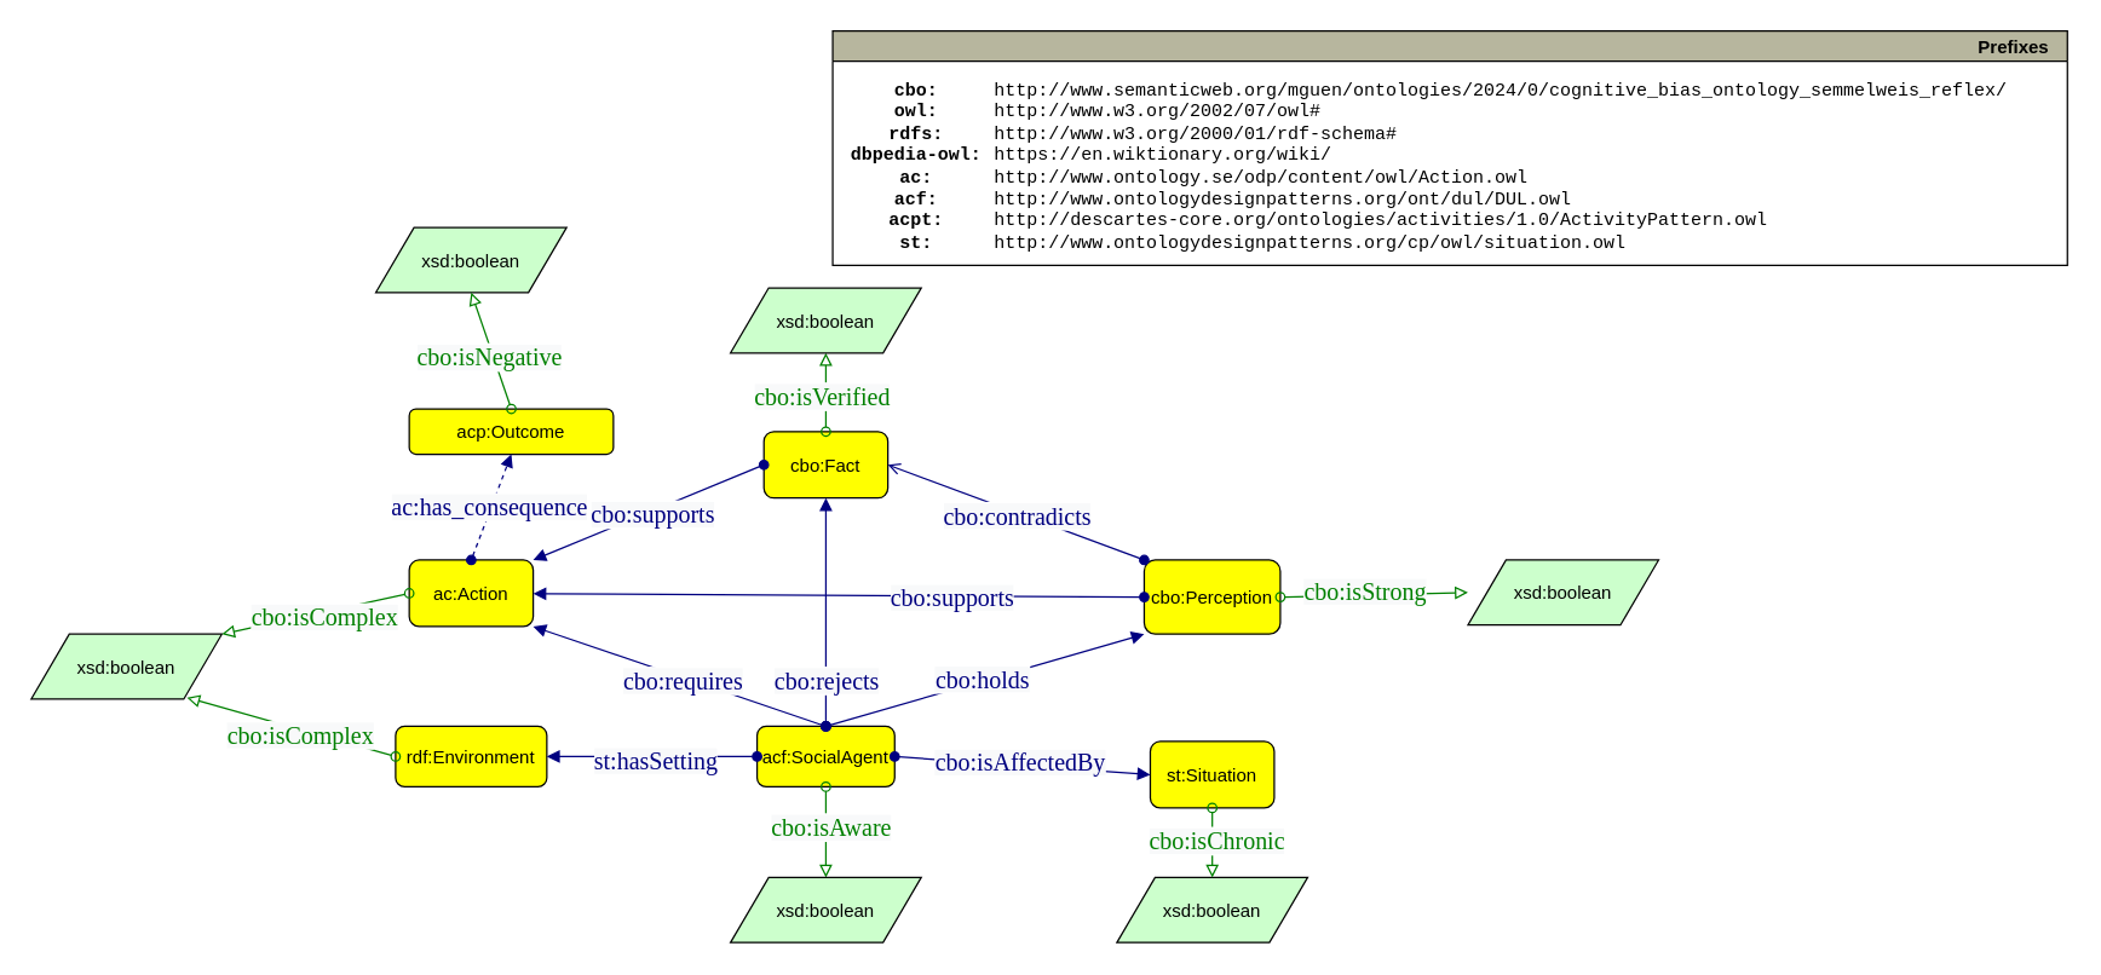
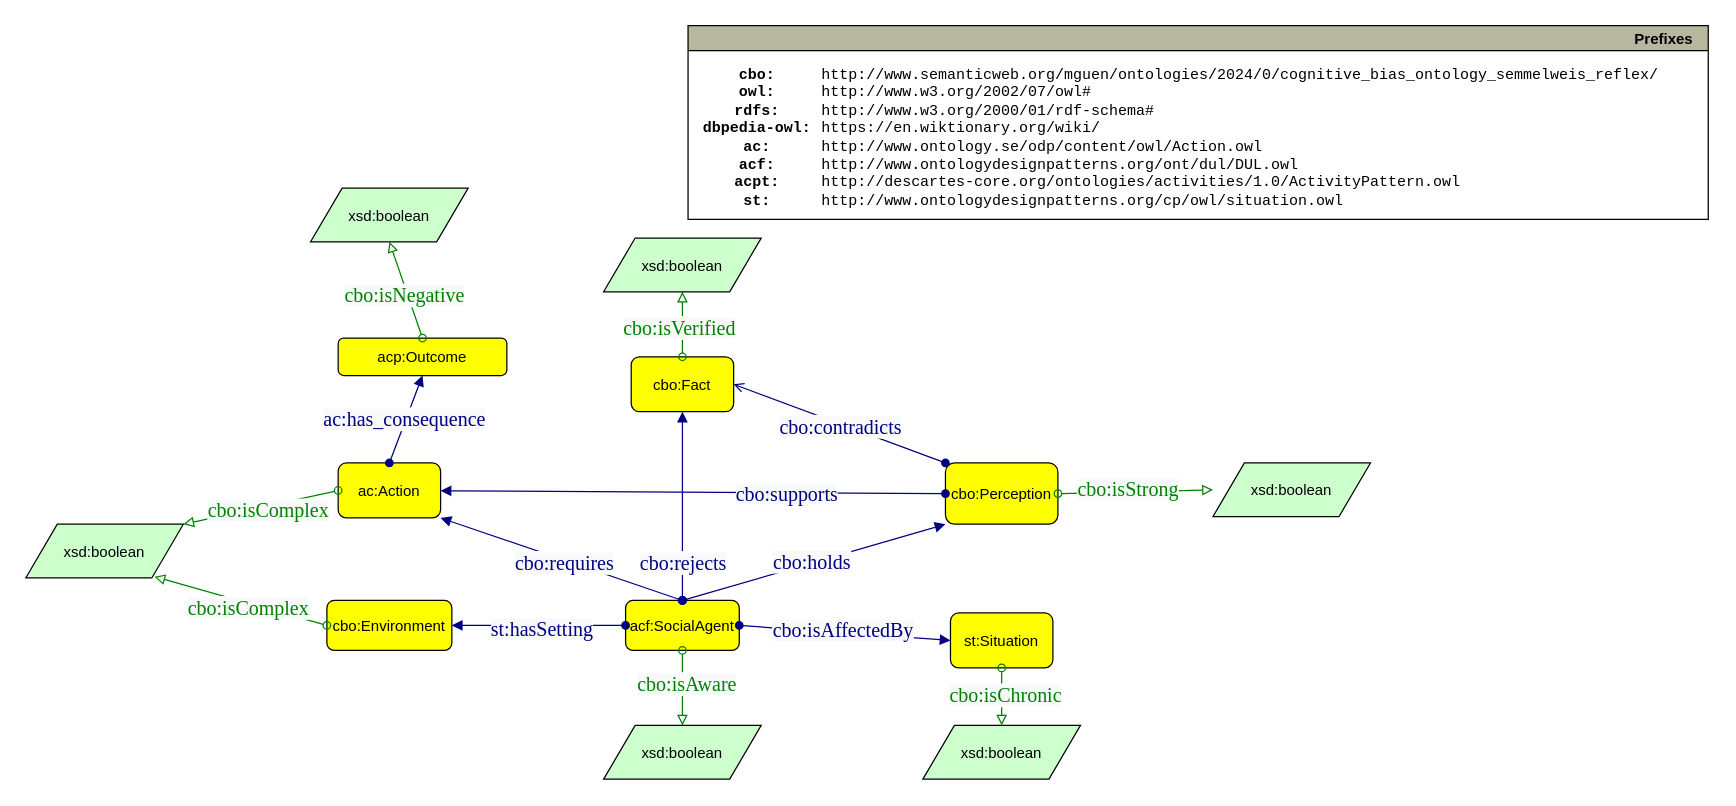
  <mxCell id="0" />
  <mxCell id="1" parent="0" />
  <mxCell id="2" value="ac:Action" style="graphMlID=n4;shape=rect;rounded=1;arcsize=30;fillColor=#ffff00;strokeColor=#000000;strokeWidth=1.0" parent="1" vertex="1"><mxGeometry x="270" y="370" width="81.968" height="44" as="geometry" /></mxCell>
- <mxCell id="3" value="rdf:Environment" style="graphMlID=n4;shape=rect;rounded=1;arcsize=30;fillColor=#ffff00;strokeColor=#000000;strokeWidth=1.0" parent="1" vertex="1"><mxGeometry x="260.98" y="480" width="100" height="40" as="geometry" /></mxCell>
+ <mxCell id="3" value="cbo:Environment" style="graphMlID=n4;shape=rect;rounded=1;arcsize=30;fillColor=#ffff00;strokeColor=#000000;strokeWidth=1.0" parent="1" vertex="1"><mxGeometry x="260.98" y="480" width="100" height="40" as="geometry" /></mxCell>
  <mxCell id="4" value="cbo:Fact" style="graphMlID=n4;shape=rect;rounded=1;arcsize=30;fillColor=#ffff00;strokeColor=#000000;strokeWidth=1.0" parent="1" vertex="1"><mxGeometry x="504.51" y="285" width="81.968" height="44" as="geometry" /></mxCell>
  <mxCell id="5" value="acp:Outcome" style="graphMlID=n4;shape=rect;rounded=1;arcsize=30;fillColor=#ffff00;strokeColor=#000000;strokeWidth=1.0" parent="1" vertex="1"><mxGeometry x="270" y="270" width="135" height="30" as="geometry" /></mxCell>
  <mxCell id="6" value="cbo:Perception" style="graphMlID=n4;shape=rect;rounded=1;arcsize=30;fillColor=#ffff00;strokeColor=#000000;strokeWidth=1.0" parent="1" vertex="1"><mxGeometry x="755.98" y="370" width="90" height="49" as="geometry" /></mxCell>
  <mxCell id="7" value="st:Situation" style="graphMlID=n4;shape=rect;rounded=1;arcsize=30;fillColor=#ffff00;strokeColor=#000000;strokeWidth=1.0" parent="1" vertex="1"><mxGeometry x="760" y="490" width="81.968" height="44" as="geometry" /></mxCell>
  <mxCell id="8" value="acf:SocialAgent" style="graphMlID=n4;shape=rect;rounded=1;arcsize=30;fillColor=#ffff00;strokeColor=#000000;strokeWidth=1.0" parent="1" vertex="1"><mxGeometry x="500" y="480" width="90.98" height="40" as="geometry" /></mxCell>
  <mxCell id="9" value="" style="graphMlID=e0;rounded=0;endArrow=open;strokeColor=#000080;strokeWidth=1.0;startArrow=oval;startFill=1;endFill=1;exitX=0;exitY=0;exitDx=0;exitDy=0;entryX=1;entryY=0.5;entryDx=0;entryDy=0;" parent="1" source="6" target="4" edge="1"><mxGeometry relative="1" as="geometry"><mxPoint x="430" y="430.082" as="sourcePoint" /><mxPoint x="581" y="430" as="targetPoint" /></mxGeometry></mxCell>
  <mxCell id="10" value="&lt;span style=&quot;color: rgb(0 , 0 , 128) ; font-family: &amp;quot;dialog&amp;quot; ; font-size: 16px ; background-color: rgb(248 , 249 , 250)&quot;&gt;cbo:contradicts&lt;/span&gt;" style="text;html=1;align=center;verticalAlign=middle;resizable=0;points=[];labelBackgroundColor=#ffffff;" parent="9" vertex="1" connectable="0"><mxGeometry x="-0.017" y="2" relative="1" as="geometry"><mxPoint as="offset" /></mxGeometry></mxCell>
- <mxCell id="11" value="" style="graphMlID=e0;rounded=0;endArrow=block;strokeColor=#000080;strokeWidth=1.0;startArrow=oval;startFill=1;endFill=1;entryX=0.5;entryY=1;entryDx=0;entryDy=0;exitX=0.5;exitY=0;exitDx=0;exitDy=0;dashed=1;" parent="1" source="2" target="5" edge="1"><mxGeometry relative="1" as="geometry"><mxPoint x="430" y="430.082" as="sourcePoint" /><mxPoint x="581" y="430" as="targetPoint" /></mxGeometry></mxCell>
+ <mxCell id="11" value="" style="graphMlID=e0;rounded=0;endArrow=block;strokeColor=#000080;strokeWidth=1.0;startArrow=oval;startFill=1;endFill=1;entryX=0.5;entryY=1;entryDx=0;entryDy=0;exitX=0.5;exitY=0;exitDx=0;exitDy=0;" parent="1" source="2" target="5" edge="1"><mxGeometry relative="1" as="geometry"><mxPoint x="430" y="430.082" as="sourcePoint" /><mxPoint x="581" y="430" as="targetPoint" /></mxGeometry></mxCell>
  <mxCell id="12" value="&lt;font face=&quot;dialog&quot; color=&quot;#000080&quot;&gt;&lt;span style=&quot;font-size: 16px; background-color: rgb(248, 249, 250);&quot;&gt;ac:has_consequence&lt;/span&gt;&lt;/font&gt;" style="text;html=1;align=center;verticalAlign=middle;resizable=0;points=[];labelBackgroundColor=#ffffff;" parent="11" vertex="1" connectable="0"><mxGeometry x="-0.017" y="2" relative="1" as="geometry"><mxPoint as="offset" /></mxGeometry></mxCell>
  <mxCell id="13" value="" style="graphMlID=e0;rounded=0;endArrow=block;strokeColor=#000080;strokeWidth=1.0;startArrow=oval;startFill=1;endFill=1;exitX=0;exitY=0.5;exitDx=0;exitDy=0;entryX=1;entryY=0.5;entryDx=0;entryDy=0;" parent="1" source="8" target="3" edge="1"><mxGeometry relative="1" as="geometry"><mxPoint x="430" y="430.082" as="sourcePoint" /><mxPoint x="581" y="430" as="targetPoint" /></mxGeometry></mxCell>
  <mxCell id="14" value="&lt;span style=&quot;color: rgb(0 , 0 , 128) ; font-family: &amp;quot;dialog&amp;quot; ; font-size: 16px ; background-color: rgb(248 , 249 , 250)&quot;&gt;st:hasSetting&lt;/span&gt;" style="text;html=1;align=center;verticalAlign=middle;resizable=0;points=[];labelBackgroundColor=#ffffff;" parent="13" vertex="1" connectable="0"><mxGeometry x="-0.017" y="2" relative="1" as="geometry"><mxPoint as="offset" /></mxGeometry></mxCell>
  <mxCell id="15" value="" style="graphMlID=e0;rounded=0;endArrow=block;strokeColor=#000080;strokeWidth=1.0;startArrow=oval;startFill=1;endFill=1;exitX=0.5;exitY=0;exitDx=0;exitDy=0;entryX=0;entryY=1;entryDx=0;entryDy=0;" parent="1" source="8" target="6" edge="1"><mxGeometry relative="1" as="geometry"><mxPoint x="430" y="430.082" as="sourcePoint" /><mxPoint x="581" y="430" as="targetPoint" /></mxGeometry></mxCell>
  <mxCell id="16" value="&lt;span style=&quot;color: rgb(0 , 0 , 128) ; font-family: &amp;quot;dialog&amp;quot; ; font-size: 16px ; background-color: rgb(248 , 249 , 250)&quot;&gt;cbo:holds&lt;/span&gt;" style="text;html=1;align=center;verticalAlign=middle;resizable=0;points=[];labelBackgroundColor=#ffffff;" parent="15" vertex="1" connectable="0"><mxGeometry x="-0.017" y="2" relative="1" as="geometry"><mxPoint as="offset" /></mxGeometry></mxCell>
  <mxCell id="17" value="" style="graphMlID=e0;rounded=0;endArrow=block;strokeColor=#000080;strokeWidth=1.0;startArrow=oval;startFill=1;endFill=1;exitX=1;exitY=0.5;exitDx=0;exitDy=0;entryX=0;entryY=0.5;entryDx=0;entryDy=0;" parent="1" source="8" target="7" edge="1"><mxGeometry relative="1" as="geometry"><mxPoint x="430" y="430.082" as="sourcePoint" /><mxPoint x="581" y="430" as="targetPoint" /></mxGeometry></mxCell>
  <mxCell id="18" value="&lt;span style=&quot;color: rgb(0 , 0 , 128) ; font-family: &amp;quot;dialog&amp;quot; ; font-size: 16px ; background-color: rgb(248 , 249 , 250)&quot;&gt;cbo:isAffectedBy&lt;/span&gt;" style="text;html=1;align=center;verticalAlign=middle;resizable=0;points=[];labelBackgroundColor=#ffffff;" parent="17" vertex="1" connectable="0"><mxGeometry x="-0.017" y="2" relative="1" as="geometry"><mxPoint as="offset" /></mxGeometry></mxCell>
  <mxCell id="19" value="" style="graphMlID=e0;rounded=0;endArrow=block;strokeColor=#000080;strokeWidth=1.0;startArrow=oval;startFill=1;endFill=1;exitX=0.5;exitY=0;exitDx=0;exitDy=0;entryX=1;entryY=1;entryDx=0;entryDy=0;" parent="1" source="8" target="2" edge="1"><mxGeometry relative="1" as="geometry"><mxPoint x="430" y="430.082" as="sourcePoint" /><mxPoint x="581" y="430" as="targetPoint" /></mxGeometry></mxCell>
  <mxCell id="20" value="&lt;span style=&quot;color: rgb(0 , 0 , 128) ; font-family: &amp;quot;dialog&amp;quot; ; font-size: 16px ; background-color: rgb(248 , 249 , 250)&quot;&gt;cbo:requires&lt;/span&gt;" style="text;html=1;align=center;verticalAlign=middle;resizable=0;points=[];labelBackgroundColor=#ffffff;" parent="19" vertex="1" connectable="0"><mxGeometry x="-0.017" y="2" relative="1" as="geometry"><mxPoint as="offset" /></mxGeometry></mxCell>
- <mxCell id="21" value="" style="graphMlID=e0;rounded=0;endArrow=block;strokeColor=#000080;strokeWidth=1.0;startArrow=oval;startFill=1;endFill=1;exitX=0;exitY=0.5;exitDx=0;exitDy=0;entryX=1;entryY=0;entryDx=0;entryDy=0;" parent="1" source="4" target="2" edge="1"><mxGeometry relative="1" as="geometry"><mxPoint x="430" y="430.082" as="sourcePoint" /><mxPoint x="581" y="430" as="targetPoint" /></mxGeometry></mxCell>
- <mxCell id="22" value="&lt;span style=&quot;color: rgb(0 , 0 , 128) ; font-family: &amp;quot;dialog&amp;quot; ; font-size: 16px ; background-color: rgb(248 , 249 , 250)&quot;&gt;cbo:supports&lt;/span&gt;" style="text;html=1;align=center;verticalAlign=middle;resizable=0;points=[];labelBackgroundColor=#ffffff;" parent="21" vertex="1" connectable="0"><mxGeometry x="-0.017" y="2" relative="1" as="geometry"><mxPoint as="offset" /></mxGeometry></mxCell>
  <mxCell id="23" value="Prefixes" style="graphMlID=n0;shape=swimlane;startSize=20;fillColor=#b7b69e;strokeColor=#000000;strokeWidth=1.0;align=right;spacingRight=10;fontStyle=1" parent="1" vertex="1"><mxGeometry x="550" y="20" width="816.42" height="155" as="geometry" /></mxCell>
  <mxCell id="24" value="&lt;b&gt;cbo:&lt;br&gt;owl:&lt;br&gt;rdfs:&lt;br&gt;dbpedia-owl:&lt;br&gt;ac:&lt;br&gt;acf:&lt;br&gt;acpt:&lt;br&gt;st:&lt;br&gt;&lt;/b&gt;" style="text;html=1;align=center;verticalAlign=middle;resizable=0;points=[];autosize=1;fontFamily=Courier New;" parent="23" vertex="1"><mxGeometry x="-0.004" y="25.0" width="110" height="130" as="geometry" /></mxCell>
  <mxCell id="25" value="http://www.semanticweb.org/mguen/ontologies/2024/0/cognitive_bias_ontology_semmelweis_reflex/&lt;br&gt;http://www.w3.org/2002/07/owl#&lt;br&gt;http://www.w3.org/2000/01/rdf-schema#&lt;br&gt;https://en.wiktionary.org/wiki/&lt;br&gt;http://www.ontology.se/odp/content/owl/Action.owl&lt;br&gt;http://www.ontologydesignpatterns.org/ont/dul/DUL.owl&lt;br&gt;http://descartes-core.org/ontologies/activities/1.0/ActivityPattern.owl&lt;br&gt;http://www.ontologydesignpatterns.org/cp/owl/situation.owl" style="text;html=1;align=left;verticalAlign=middle;resizable=0;points=[];autosize=1;fontFamily=Courier New;" parent="23" vertex="1"><mxGeometry x="104.996" y="25.0" width="690" height="130" as="geometry" /></mxCell>
  <mxCell id="26" value="" style="graphMlID=e2;rounded=0;endArrow=block;strokeColor=#008000;strokeWidth=1.0;startArrow=oval;startFill=0;endFill=0;exitX=0.5;exitY=1;exitDx=0;exitDy=0;" parent="1" source="8" target="28" edge="1"><mxGeometry relative="1" as="geometry"><mxPoint x="440" y="450" as="sourcePoint" /><mxPoint x="545" y="580" as="targetPoint" /></mxGeometry></mxCell>
  <mxCell id="27" value="&lt;span style=&quot;color: rgb(0 , 128 , 0) ; font-family: &amp;quot;dialog&amp;quot; ; font-size: 16px ; background-color: rgb(248 , 249 , 250)&quot;&gt;cbo:isAware&lt;/span&gt;" style="text;html=1;align=center;verticalAlign=middle;resizable=0;points=[];labelBackgroundColor=#ffffff;" parent="26" vertex="1" connectable="0"><mxGeometry x="-0.09" y="3" relative="1" as="geometry"><mxPoint as="offset" /></mxGeometry></mxCell>
  <mxCell id="28" value="xsd:boolean" style="graphMlID=n6;shape=parallelogram;fillColor=#ccffcc;strokeColor=#000000;strokeWidth=1.0" parent="1" vertex="1"><mxGeometry x="482.443" y="580" width="126.095" height="43" as="geometry" /></mxCell>
  <mxCell id="29" value="xsd:boolean" style="graphMlID=n6;shape=parallelogram;fillColor=#ccffcc;strokeColor=#000000;strokeWidth=1.0" parent="1" vertex="1"><mxGeometry x="737.933" y="580" width="126.095" height="43" as="geometry" /></mxCell>
  <mxCell id="30" value="" style="graphMlID=e2;rounded=0;endArrow=block;strokeColor=#008000;strokeWidth=1.0;startArrow=oval;startFill=0;endFill=0;exitX=0.5;exitY=1;exitDx=0;exitDy=0;entryX=0.5;entryY=0;entryDx=0;entryDy=0;" parent="1" source="7" target="29" edge="1"><mxGeometry relative="1" as="geometry"><mxPoint x="440" y="450" as="sourcePoint" /><mxPoint x="716.811" y="450.18" as="targetPoint" /></mxGeometry></mxCell>
  <mxCell id="31" value="&lt;span style=&quot;color: rgb(0 , 128 , 0) ; font-family: &amp;quot;dialog&amp;quot; ; font-size: 16px ; background-color: rgb(248 , 249 , 250)&quot;&gt;cbo:isChronic&lt;/span&gt;" style="text;html=1;align=center;verticalAlign=middle;resizable=0;points=[];labelBackgroundColor=#ffffff;" parent="30" vertex="1" connectable="0"><mxGeometry x="-0.09" y="3" relative="1" as="geometry"><mxPoint as="offset" /></mxGeometry></mxCell>
  <mxCell id="32" value="xsd:boolean" style="graphMlID=n6;shape=parallelogram;fillColor=#ccffcc;strokeColor=#000000;strokeWidth=1.0" parent="1" vertex="1"><mxGeometry x="20.003" y="419" width="126.095" height="43" as="geometry" /></mxCell>
  <mxCell id="33" value="" style="graphMlID=e2;rounded=0;endArrow=block;strokeColor=#008000;strokeWidth=1.0;startArrow=oval;startFill=0;endFill=0;exitX=0;exitY=0.5;exitDx=0;exitDy=0;entryX=0.817;entryY=0.977;entryDx=0;entryDy=0;entryPerimeter=0;" parent="1" source="3" target="32" edge="1"><mxGeometry relative="1" as="geometry"><mxPoint x="440" y="450" as="sourcePoint" /><mxPoint x="716.811" y="450.18" as="targetPoint" /></mxGeometry></mxCell>
  <mxCell id="34" value="&lt;span style=&quot;color: rgb(0 , 128 , 0) ; font-family: &amp;quot;dialog&amp;quot; ; font-size: 16px ; background-color: rgb(248 , 249 , 250)&quot;&gt;cbo:isComplex&lt;/span&gt;" style="text;html=1;align=center;verticalAlign=middle;resizable=0;points=[];labelBackgroundColor=#ffffff;" parent="33" vertex="1" connectable="0"><mxGeometry x="-0.09" y="3" relative="1" as="geometry"><mxPoint as="offset" /></mxGeometry></mxCell>
  <mxCell id="35" value="" style="graphMlID=e2;rounded=0;endArrow=block;strokeColor=#008000;strokeWidth=1.0;startArrow=oval;startFill=0;endFill=0;exitX=0;exitY=0.5;exitDx=0;exitDy=0;entryX=1;entryY=0;entryDx=0;entryDy=0;" parent="1" source="2" target="32" edge="1"><mxGeometry relative="1" as="geometry"><mxPoint x="440" y="450" as="sourcePoint" /><mxPoint x="130" y="392" as="targetPoint" /></mxGeometry></mxCell>
  <mxCell id="36" value="&lt;span style=&quot;color: rgb(0 , 128 , 0) ; font-family: &amp;quot;dialog&amp;quot; ; font-size: 16px ; background-color: rgb(248 , 249 , 250)&quot;&gt;cbo:isComplex&lt;/span&gt;" style="text;html=1;align=center;verticalAlign=middle;resizable=0;points=[];labelBackgroundColor=#ffffff;" parent="35" vertex="1" connectable="0"><mxGeometry x="-0.09" y="3" relative="1" as="geometry"><mxPoint as="offset" /></mxGeometry></mxCell>
  <mxCell id="37" value="xsd:boolean" style="graphMlID=n6;shape=parallelogram;fillColor=#ccffcc;strokeColor=#000000;strokeWidth=1.0" parent="1" vertex="1"><mxGeometry x="247.933" y="150" width="126.095" height="43" as="geometry" /></mxCell>
  <mxCell id="38" value="" style="graphMlID=e2;rounded=0;endArrow=block;strokeColor=#008000;strokeWidth=1.0;startArrow=oval;startFill=0;endFill=0;entryX=0.5;entryY=1;entryDx=0;entryDy=0;exitX=0.5;exitY=0;exitDx=0;exitDy=0;" parent="1" source="5" target="37" edge="1"><mxGeometry relative="1" as="geometry"><mxPoint x="340" y="270" as="sourcePoint" /><mxPoint x="616.811" y="270.18" as="targetPoint" /></mxGeometry></mxCell>
  <mxCell id="39" value="&lt;span style=&quot;color: rgb(0 , 128 , 0) ; font-family: &amp;quot;dialog&amp;quot; ; font-size: 16px ; background-color: rgb(248 , 249 , 250)&quot;&gt;cbo:isNegative&lt;/span&gt;" style="text;html=1;align=center;verticalAlign=middle;resizable=0;points=[];labelBackgroundColor=#ffffff;" parent="38" vertex="1" connectable="0"><mxGeometry x="-0.09" y="3" relative="1" as="geometry"><mxPoint as="offset" /></mxGeometry></mxCell>
  <mxCell id="40" value="xsd:boolean" style="graphMlID=n6;shape=parallelogram;fillColor=#ccffcc;strokeColor=#000000;strokeWidth=1.0" parent="1" vertex="1"><mxGeometry x="970.003" y="370" width="126.095" height="43" as="geometry" /></mxCell>
  <mxCell id="41" value="" style="graphMlID=e2;rounded=0;endArrow=block;strokeColor=#008000;strokeWidth=1.0;startArrow=oval;startFill=0;endFill=0;exitX=1;exitY=0.5;exitDx=0;exitDy=0;entryX=0;entryY=0.5;entryDx=0;entryDy=0;" parent="1" source="6" target="40" edge="1"><mxGeometry relative="1" as="geometry"><mxPoint x="750" y="270" as="sourcePoint" /><mxPoint x="1026.811" y="270.18" as="targetPoint" /></mxGeometry></mxCell>
  <mxCell id="42" value="&lt;span style=&quot;color: rgb(0 , 128 , 0) ; font-family: &amp;quot;dialog&amp;quot; ; font-size: 16px ; background-color: rgb(248 , 249 , 250)&quot;&gt;cbo:isStrong&lt;/span&gt;" style="text;html=1;align=center;verticalAlign=middle;resizable=0;points=[];labelBackgroundColor=#ffffff;" parent="41" vertex="1" connectable="0"><mxGeometry x="-0.09" y="3" relative="1" as="geometry"><mxPoint as="offset" /></mxGeometry></mxCell>
  <mxCell id="43" value="" style="graphMlID=e2;rounded=0;endArrow=block;strokeColor=#008000;strokeWidth=1.0;startArrow=oval;startFill=0;endFill=0;entryX=0.5;entryY=1;entryDx=0;entryDy=0;exitX=0.5;exitY=0;exitDx=0;exitDy=0;" parent="1" source="4" target="45" edge="1"><mxGeometry relative="1" as="geometry"><mxPoint x="400" y="370" as="sourcePoint" /><mxPoint x="676.811" y="370.18" as="targetPoint" /></mxGeometry></mxCell>
  <mxCell id="44" value="&lt;span style=&quot;color: rgb(0 , 128 , 0) ; font-family: &amp;quot;dialog&amp;quot; ; font-size: 16px ; background-color: rgb(248 , 249 , 250)&quot;&gt;cbo:isVerified&lt;/span&gt;" style="text;html=1;align=center;verticalAlign=middle;resizable=0;points=[];labelBackgroundColor=#ffffff;" parent="43" vertex="1" connectable="0"><mxGeometry x="-0.09" y="3" relative="1" as="geometry"><mxPoint as="offset" /></mxGeometry></mxCell>
  <mxCell id="45" value="xsd:boolean" style="graphMlID=n6;shape=parallelogram;fillColor=#ccffcc;strokeColor=#000000;strokeWidth=1.0" parent="1" vertex="1"><mxGeometry x="482.443" y="190" width="126.095" height="43" as="geometry" /></mxCell>
  <mxCell id="46" value="" style="graphMlID=e0;rounded=0;endArrow=block;strokeColor=#000080;strokeWidth=1.0;startArrow=oval;startFill=1;endFill=1;exitX=0.5;exitY=0;exitDx=0;exitDy=0;entryX=0.5;entryY=1;entryDx=0;entryDy=0;" parent="1" source="8" target="4" edge="1"><mxGeometry relative="1" as="geometry"><mxPoint x="510" y="370.082" as="sourcePoint" /><mxPoint x="661" y="370" as="targetPoint" /></mxGeometry></mxCell>
  <mxCell id="47" value="&lt;span style=&quot;color: rgb(0 , 0 , 128) ; font-family: &amp;quot;dialog&amp;quot; ; font-size: 16px ; background-color: rgb(248 , 249 , 250)&quot;&gt;cbo:rejects&lt;/span&gt;" style="text;html=1;align=center;verticalAlign=middle;resizable=0;points=[];labelBackgroundColor=#ffffff;" parent="46" vertex="1" connectable="0"><mxGeometry x="-0.017" y="2" relative="1" as="geometry"><mxPoint x="2" y="44" as="offset" /></mxGeometry></mxCell>
  <mxCell id="48" value="" style="graphMlID=e0;rounded=0;endArrow=block;strokeColor=#000080;strokeWidth=1.0;startArrow=oval;startFill=1;endFill=1;exitX=0;exitY=0.5;exitDx=0;exitDy=0;" parent="1" source="6" target="2" edge="1"><mxGeometry relative="1" as="geometry"><mxPoint x="490" y="350.082" as="sourcePoint" /><mxPoint x="641" y="350" as="targetPoint" /></mxGeometry></mxCell>
  <mxCell id="49" value="&lt;span style=&quot;color: rgb(0 , 0 , 128) ; font-family: &amp;quot;dialog&amp;quot; ; font-size: 16px ; background-color: rgb(248 , 249 , 250)&quot;&gt;cbo:supports&lt;/span&gt;" style="text;html=1;align=center;verticalAlign=middle;resizable=0;points=[];labelBackgroundColor=#ffffff;" parent="48" vertex="1" connectable="0"><mxGeometry x="-0.017" y="2" relative="1" as="geometry"><mxPoint x="72" y="-1" as="offset" /></mxGeometry></mxCell>
